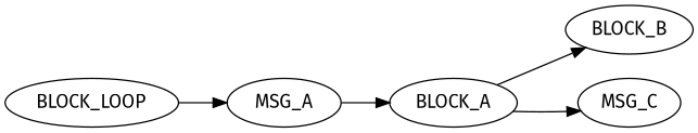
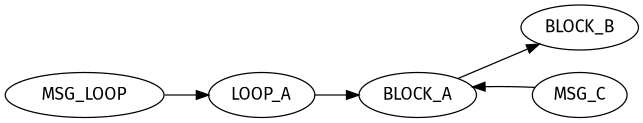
  digraph {
    fontname="Fira Sans"
    rankdir=LR
    node [cpu=0 fontname="Fira Sans" patentry=true type=block patexit=true qlo=1 tperiod=1000]
    edge [fontname="Fira Sans" type=defdst]
-   MSG_A [par="0x0000000000000000" pattern=a tef=0 toffs=0 type=tmsg patexit="" qlo="" tperiod=""]
+   MSG_A [par="0x0000000000000000" pattern=a tef=0 toffs=0 type=tmsg label=LOOP_A patexit="" qlo="" tperiod=""]
    BLOCK_A [pattern=A qhi=1]
    BLOCK_B [pattern=B]
    n4 [label=MSG_C pattern=C]
-   BLOCK_LOOP [pattern=LOOP patentry="" qlo=""]
+   BLOCK_LOOP [pattern=LOOP label=MSG_LOOP patentry="" qlo=""]
    MSG_A -> BLOCK_A
    BLOCK_A -> BLOCK_B
-   BLOCK_A -> n4 [type=altdst]
+   n4 -> BLOCK_A [type=altdst]
    BLOCK_LOOP -> MSG_A
  }
